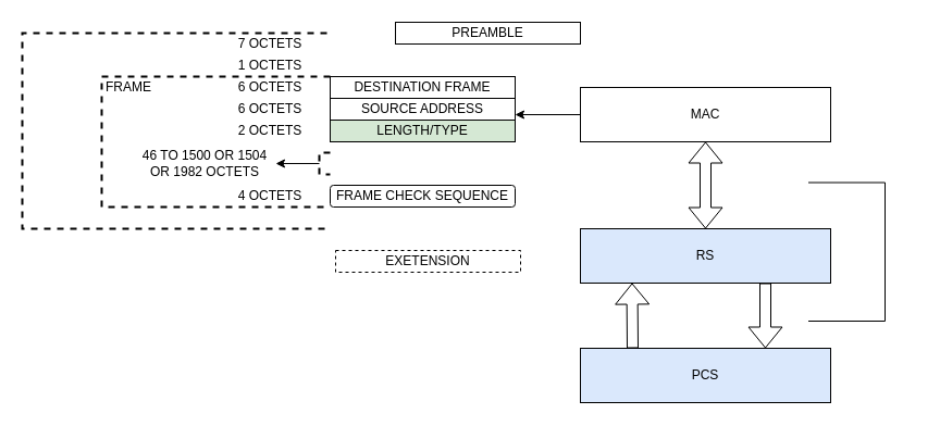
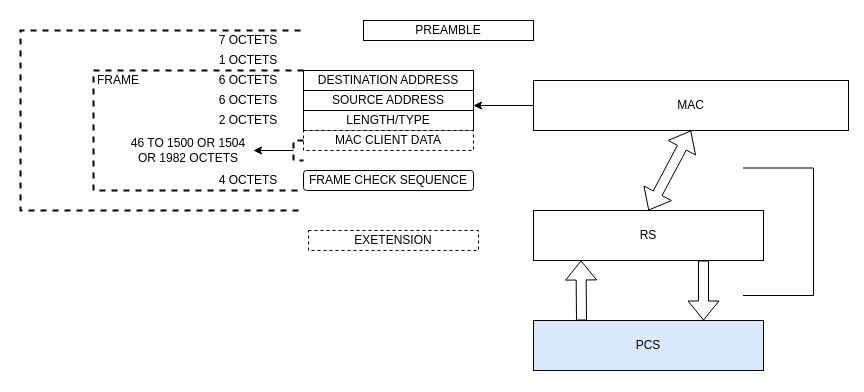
  <mxCell id="0" />
  <mxCell id="1" parent="0" />
- <mxCell id="2" value="MAC" style="rounded=0;whiteSpace=wrap;html=1;" parent="1" vertex="1"><mxGeometry x="533" y="80" width="230" height="50" as="geometry" /></mxCell>
- <mxCell id="3" value="RS" style="rounded=0;whiteSpace=wrap;html=1;align=center;fillColor=#dae8fc;" parent="1" vertex="1"><mxGeometry x="533" y="210" width="230" height="50" as="geometry" /></mxCell>
+ <mxCell id="2" value="MAC" style="rounded=0;whiteSpace=wrap;html=1;" parent="1" vertex="1"><mxGeometry x="533" y="80" width="315" height="50" as="geometry" /></mxCell>
+ <mxCell id="3" value="RS" style="rounded=0;whiteSpace=wrap;html=1;align=center;" parent="1" vertex="1"><mxGeometry x="533" y="210" width="230" height="50" as="geometry" /></mxCell>
  <mxCell id="4" value="" style="endArrow=classic;html=1;exitX=0;exitY=0.5;exitDx=0;exitDy=0;" parent="1" source="2" edge="1"><mxGeometry width="50" height="50" relative="1" as="geometry"><mxPoint x="423" y="130" as="sourcePoint" /><mxPoint x="473" y="105" as="targetPoint" /></mxGeometry></mxCell>
  <mxCell id="5" value="PREAMBLE" style="rounded=0;whiteSpace=wrap;html=1;" parent="1" vertex="1"><mxGeometry x="363" y="20" width="170" height="20" as="geometry" /></mxCell>
- <mxCell id="6" value="DESTINATION FRAME" style="rounded=0;whiteSpace=wrap;html=1;" parent="1" vertex="1"><mxGeometry x="303" y="70" width="170" height="20" as="geometry" /></mxCell>
+ <mxCell id="6" value="DESTINATION ADDRESS" style="rounded=0;whiteSpace=wrap;html=1;" parent="1" vertex="1"><mxGeometry x="303" y="70" width="170" height="20" as="geometry" /></mxCell>
  <mxCell id="7" value="SOURCE ADDRESS" style="rounded=0;whiteSpace=wrap;html=1;" parent="1" vertex="1"><mxGeometry x="303" y="90" width="170" height="20" as="geometry" /></mxCell>
- <mxCell id="8" value="LENGTH/TYPE" style="rounded=0;whiteSpace=wrap;html=1;fillColor=#d5e8d4;" parent="1" vertex="1"><mxGeometry x="303" y="110" width="170" height="20" as="geometry" /></mxCell>
+ <mxCell id="8" value="LENGTH/TYPE" style="rounded=0;whiteSpace=wrap;html=1;" parent="1" vertex="1"><mxGeometry x="303" y="110" width="170" height="20" as="geometry" /></mxCell>
+ <mxCell id="9" value="MAC CLIENT DATA" style="rounded=0;whiteSpace=wrap;html=1;dashed=1;" parent="1" vertex="1"><mxGeometry x="303" y="130" width="170" height="20" as="geometry" /></mxCell>
  <mxCell id="10" value="FRAME CHECK SEQUENCE" style="whiteSpace=wrap;html=1;rounded=1;" parent="1" vertex="1"><mxGeometry x="303" y="170" width="170" height="20" as="geometry" /></mxCell>
  <mxCell id="11" value="EXETENSION" style="rounded=0;whiteSpace=wrap;html=1;dashed=1;" parent="1" vertex="1"><mxGeometry x="308" y="230" width="170" height="20" as="geometry" /></mxCell>
  <mxCell id="12" value="7 OCTETS" style="text;html=1;strokeColor=none;fillColor=none;align=center;verticalAlign=middle;whiteSpace=wrap;rounded=0;dashed=1;" parent="1" vertex="1"><mxGeometry x="193" y="30" width="110" height="20" as="geometry" /></mxCell>
  <mxCell id="13" value="1 OCTETS" style="text;html=1;strokeColor=none;fillColor=none;align=center;verticalAlign=middle;whiteSpace=wrap;rounded=0;dashed=1;" parent="1" vertex="1"><mxGeometry x="193" y="50" width="110" height="20" as="geometry" /></mxCell>
  <mxCell id="14" value="6 OCTETS" style="text;html=1;strokeColor=none;fillColor=none;align=center;verticalAlign=middle;whiteSpace=wrap;rounded=0;dashed=1;" parent="1" vertex="1"><mxGeometry x="193" y="70" width="110" height="20" as="geometry" /></mxCell>
  <mxCell id="15" value="6 OCTETS" style="text;html=1;strokeColor=none;fillColor=none;align=center;verticalAlign=middle;whiteSpace=wrap;rounded=0;dashed=1;" parent="1" vertex="1"><mxGeometry x="193" y="90" width="110" height="20" as="geometry" /></mxCell>
  <mxCell id="16" value="2 OCTETS" style="text;html=1;strokeColor=none;fillColor=none;align=center;verticalAlign=middle;whiteSpace=wrap;rounded=0;dashed=1;" parent="1" vertex="1"><mxGeometry x="193" y="110" width="110" height="20" as="geometry" /></mxCell>
  <mxCell id="17" value="4 OCTETS" style="text;html=1;strokeColor=none;fillColor=none;align=center;verticalAlign=middle;whiteSpace=wrap;rounded=0;dashed=1;" parent="1" vertex="1"><mxGeometry x="193" y="170" width="110" height="20" as="geometry" /></mxCell>
  <mxCell id="18" value="" style="strokeWidth=2;html=1;shape=mxgraph.flowchart.annotation_1;align=left;pointerEvents=1;dashed=1;" parent="1" vertex="1"><mxGeometry x="293" y="140" width="10" height="20" as="geometry" /></mxCell>
  <mxCell id="19" value="46 TO 1500 OR 1504 OR 1982 OCTETS" style="text;html=1;strokeColor=none;fillColor=none;align=center;verticalAlign=middle;whiteSpace=wrap;rounded=0;dashed=1;" parent="1" vertex="1"><mxGeometry x="123" y="130" width="130" height="40" as="geometry" /></mxCell>
  <mxCell id="20" value="" style="endArrow=classic;html=1;exitX=0;exitY=0.5;exitDx=0;exitDy=0;exitPerimeter=0;entryX=1;entryY=0.5;entryDx=0;entryDy=0;" parent="1" source="18" target="19" edge="1"><mxGeometry width="50" height="50" relative="1" as="geometry"><mxPoint x="253" y="250" as="sourcePoint" /><mxPoint x="223" y="250" as="targetPoint" /></mxGeometry></mxCell>
  <mxCell id="21" value="" style="strokeWidth=2;html=1;shape=mxgraph.flowchart.annotation_1;align=left;pointerEvents=1;dashed=1;" parent="1" vertex="1"><mxGeometry x="93" y="70" width="210" height="120" as="geometry" /></mxCell>
  <mxCell id="22" value="FRAME" style="text;html=1;strokeColor=none;fillColor=none;align=center;verticalAlign=middle;whiteSpace=wrap;rounded=0;dashed=1;" parent="1" vertex="1"><mxGeometry x="93" y="70" width="50" height="20" as="geometry" /></mxCell>
  <mxCell id="23" value="" style="strokeWidth=2;html=1;shape=mxgraph.flowchart.annotation_1;align=left;pointerEvents=1;dashed=1;" parent="1" vertex="1"><mxGeometry x="20" y="30" width="280" height="180" as="geometry" /></mxCell>
  <mxCell id="24" value="" style="shape=flexArrow;endArrow=classic;startArrow=classic;html=1;exitX=0.5;exitY=0;exitDx=0;exitDy=0;entryX=0.5;entryY=1;entryDx=0;entryDy=0;" edge="1" parent="1" source="3" target="2"><mxGeometry width="50" height="50" relative="1" as="geometry"><mxPoint x="603" y="180" as="sourcePoint" /><mxPoint x="653" y="130" as="targetPoint" /></mxGeometry></mxCell>
  <mxCell id="25" value="" style="shape=flexArrow;endArrow=classic;html=1;" edge="1" parent="1"><mxGeometry width="50" height="50" relative="1" as="geometry"><mxPoint x="703" y="260" as="sourcePoint" /><mxPoint x="703" y="320" as="targetPoint" /></mxGeometry></mxCell>
  <mxCell id="26" value="" style="shape=flexArrow;endArrow=classic;html=1;entryX=0.25;entryY=1;entryDx=0;entryDy=0;" edge="1" parent="1"><mxGeometry width="50" height="50" relative="1" as="geometry"><mxPoint x="581" y="320" as="sourcePoint" /><mxPoint x="580.5" y="260" as="targetPoint" /></mxGeometry></mxCell>
  <mxCell id="27" value="PCS" style="rounded=0;whiteSpace=wrap;html=1;align=center;fillColor=#dae8fc;" vertex="1" parent="1"><mxGeometry x="533" y="320" width="230" height="50" as="geometry" /></mxCell>
  <mxCell id="28" value="" style="shape=partialRectangle;whiteSpace=wrap;html=1;bottom=1;right=1;left=1;top=0;fillColor=none;routingCenterX=-0.5;rotation=-90;" vertex="1" parent="1"><mxGeometry x="714.25" y="196.25" width="127.5" height="70" as="geometry" /></mxCell>
